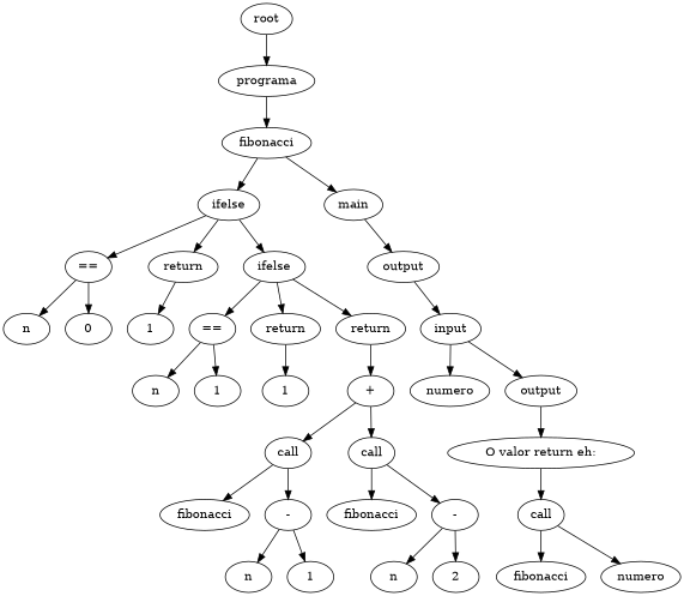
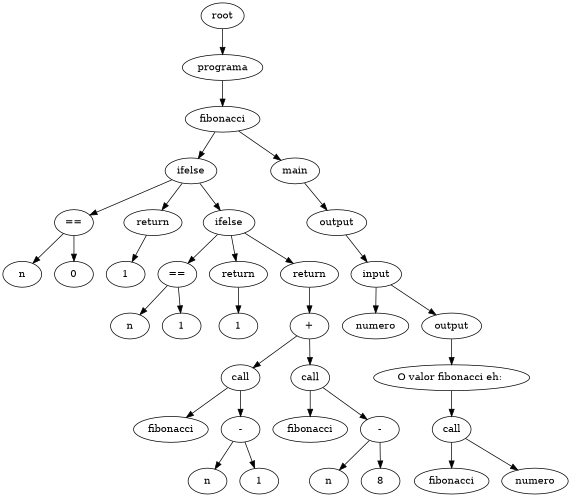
  digraph {
    n1 [label=programa]
    n2 [label=fibonacci]
    n3 [label=ifelse]
    n4 [label=main]
    n5 [label="=="]
    n6 [label=return]
    n7 [label=ifelse]
    n8 [label=output]
    n9 [label=n]
    n10 [label=0]
    n11 [label=1]
    n12 [label="=="]
    n13 [label=return]
    n14 [label=return]
    n15 [label=n]
    n16 [label=1]
    n17 [label=1]
    n18 [label="+"]
    n19 [label=call]
    n20 [label=call]
    n21 [label=fibonacci]
    n22 [label="-"]
    n23 [label=fibonacci]
    n24 [label="-"]
    n25 [label=n]
    n26 [label=1]
    n27 [label=n]
-   n28 [label=2]
+   n28 [label=8]
    n29 [label=input]
    n30 [label=numero]
    n31 [label=output]
-   n32 [label="O valor return eh:"]
+   n32 [label="O valor fibonacci eh: "]
    n33 [label=call]
    n34 [label=fibonacci]
    n35 [label=numero]
    n36 [label=root]
    n1 -> n2
    n2 -> n3
    n2 -> n4
    n3 -> n5
    n3 -> n6
    n3 -> n7
    n4 -> n8
    n5 -> n9
    n5 -> n10
    n6 -> n11
    n7 -> n12
    n7 -> n13
    n7 -> n14
    n8 -> n29
    n12 -> n15
    n12 -> n16
    n13 -> n17
    n14 -> n18
    n18 -> n19
    n18 -> n20
    n19 -> n21
    n19 -> n22
    n20 -> n23
    n20 -> n24
    n22 -> n25
    n22 -> n26
    n24 -> n27
    n24 -> n28
    n29 -> n30
    n29 -> n31
    n31 -> n32
    n32 -> n33
    n33 -> n34
    n33 -> n35
    n36 -> n1
  }
